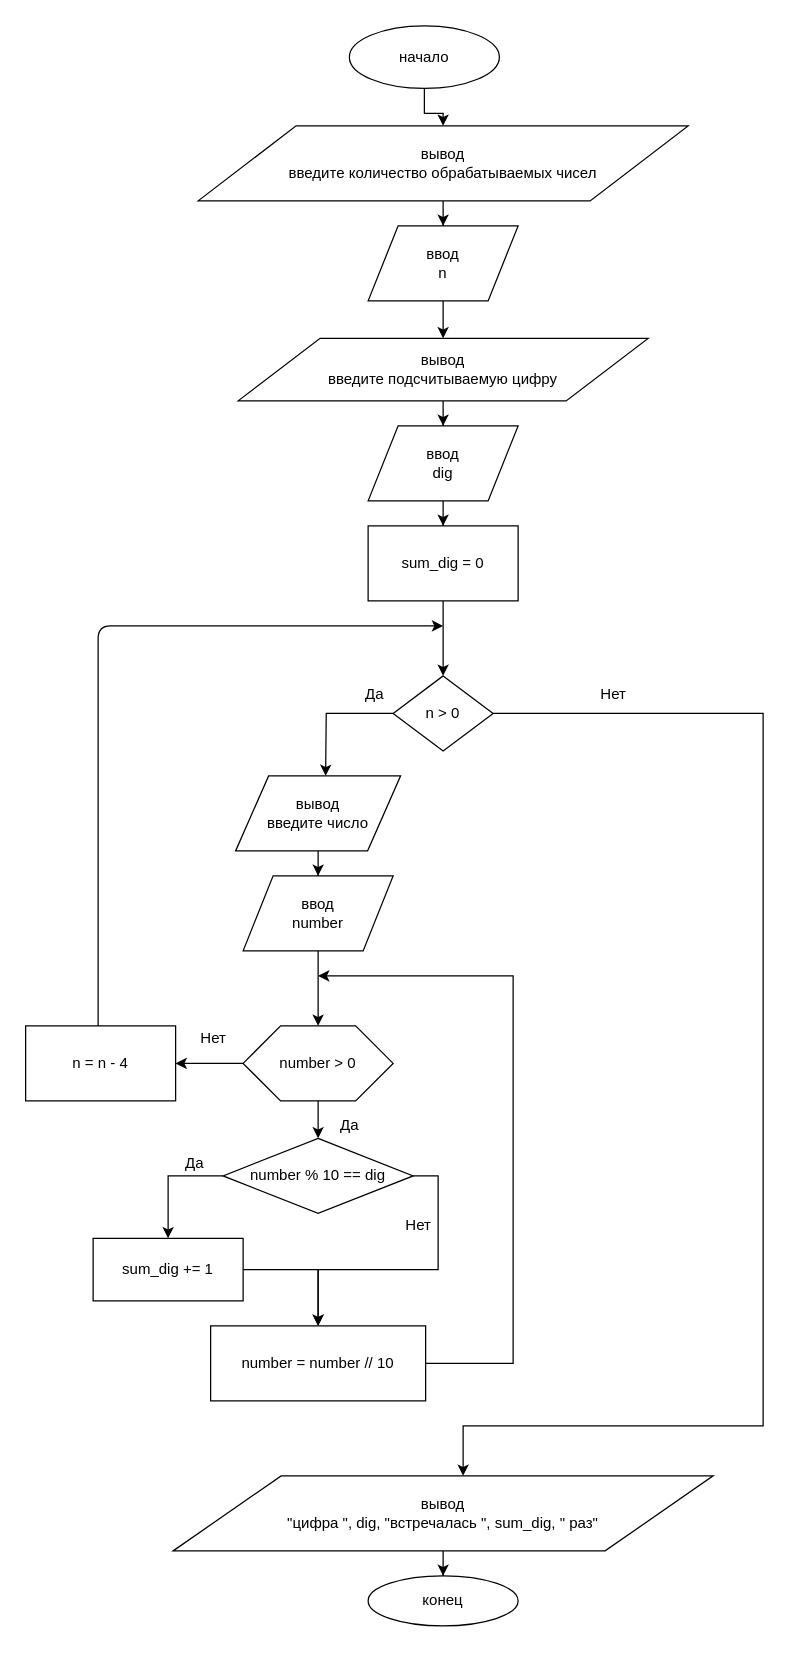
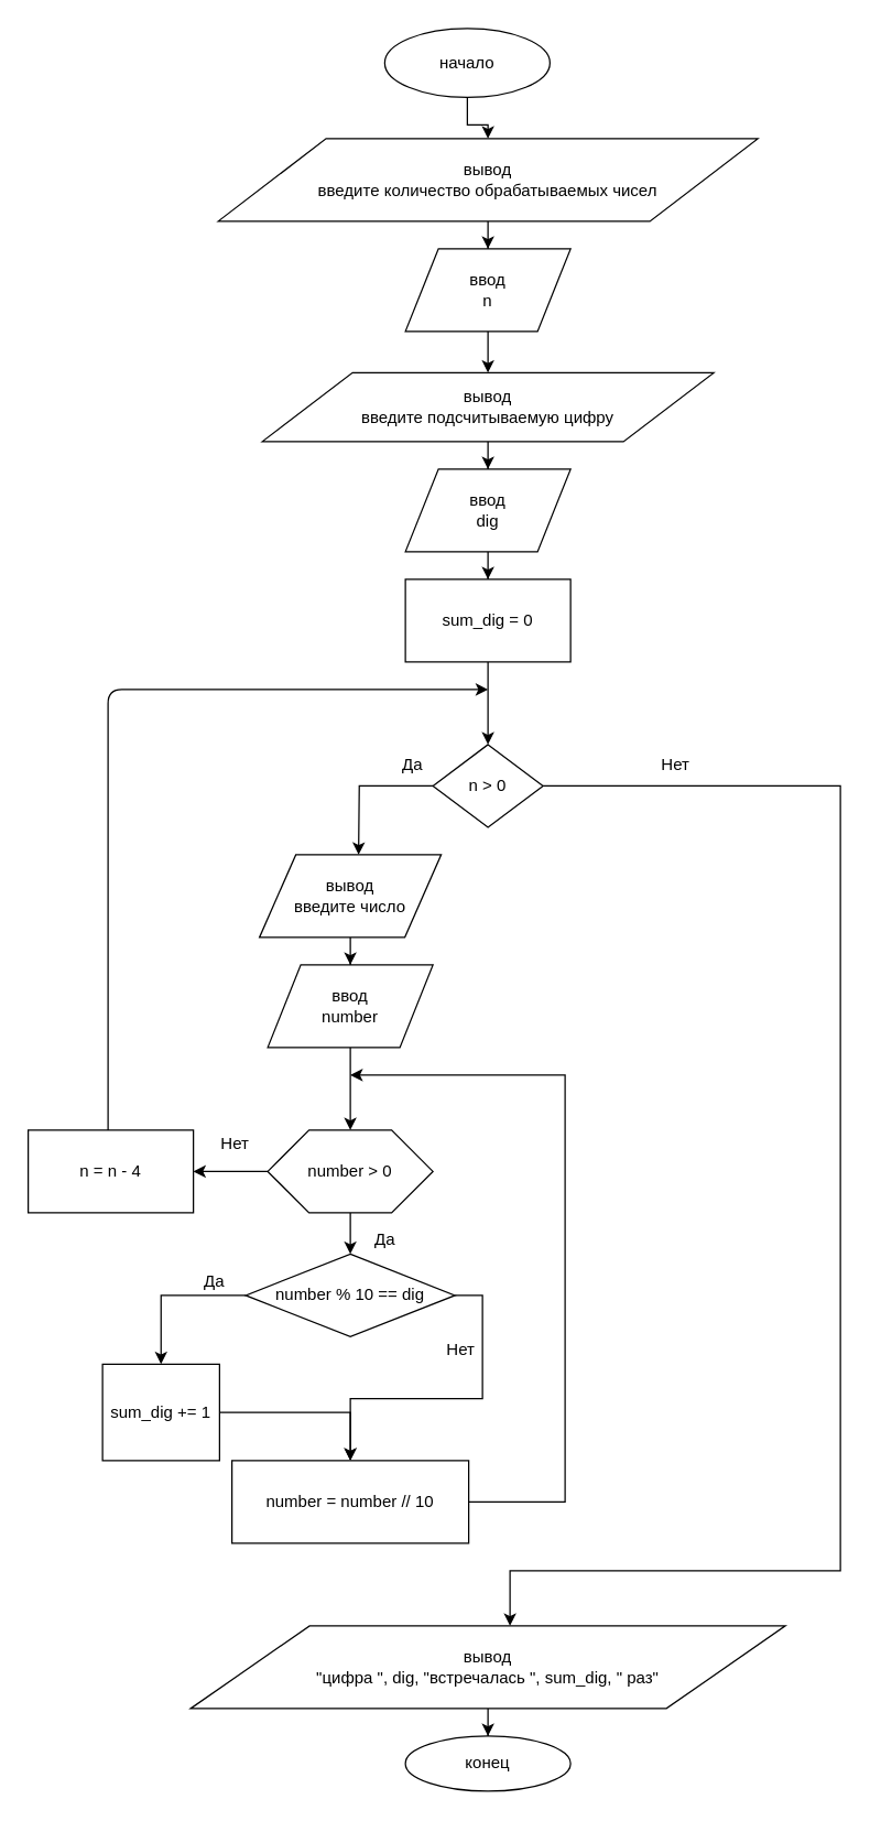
  <mxCell id="0" />
  <mxCell id="1" parent="0" />
  <mxCell id="2" value="" style="edgeStyle=orthogonalEdgeStyle;rounded=0;orthogonalLoop=1;jettySize=auto;html=1;" edge="1" parent="1" source="3" target="5"><mxGeometry relative="1" as="geometry" /></mxCell>
  <mxCell id="3" value="начало" style="ellipse;whiteSpace=wrap;html=1;" vertex="1" parent="1"><mxGeometry x="279" y="20" width="120" height="50" as="geometry" /></mxCell>
  <mxCell id="4" value="" style="edgeStyle=orthogonalEdgeStyle;rounded=0;orthogonalLoop=1;jettySize=auto;html=1;" edge="1" parent="1" source="5" target="7"><mxGeometry relative="1" as="geometry" /></mxCell>
  <mxCell id="5" value="&lt;div&gt;вывод&lt;/div&gt;&lt;div&gt;введите количество обрабатываемых чисел&lt;br&gt;&lt;/div&gt;" style="shape=parallelogram;perimeter=parallelogramPerimeter;whiteSpace=wrap;html=1;" vertex="1" parent="1"><mxGeometry x="158" y="100" width="392" height="60" as="geometry" /></mxCell>
  <mxCell id="6" value="" style="edgeStyle=orthogonalEdgeStyle;rounded=0;orthogonalLoop=1;jettySize=auto;html=1;" edge="1" parent="1" source="7" target="12"><mxGeometry relative="1" as="geometry" /></mxCell>
  <mxCell id="7" value="&lt;div&gt;ввод&lt;/div&gt;&lt;div&gt;n&lt;br&gt;&lt;/div&gt;" style="shape=parallelogram;perimeter=parallelogramPerimeter;whiteSpace=wrap;html=1;" vertex="1" parent="1"><mxGeometry x="294" y="180" width="120" height="60" as="geometry" /></mxCell>
  <mxCell id="8" style="edgeStyle=orthogonalEdgeStyle;rounded=0;orthogonalLoop=1;jettySize=auto;html=1;exitX=0;exitY=0.5;exitDx=0;exitDy=0;" edge="1" parent="1" source="10"><mxGeometry relative="1" as="geometry"><mxPoint x="260" y="620" as="targetPoint" /></mxGeometry></mxCell>
  <mxCell id="9" style="edgeStyle=orthogonalEdgeStyle;rounded=0;orthogonalLoop=1;jettySize=auto;html=1;exitX=1;exitY=0.5;exitDx=0;exitDy=0;" edge="1" parent="1" source="10" target="38"><mxGeometry relative="1" as="geometry"><mxPoint x="520" y="1160" as="targetPoint" /><Array as="points"><mxPoint x="610" y="570" /><mxPoint x="610" y="1140" /><mxPoint x="370" y="1140" /></Array></mxGeometry></mxCell>
  <mxCell id="10" value="n &amp;gt; 0" style="rhombus;whiteSpace=wrap;html=1;" vertex="1" parent="1"><mxGeometry x="314" y="540" width="80" height="60" as="geometry" /></mxCell>
  <mxCell id="11" value="" style="edgeStyle=orthogonalEdgeStyle;rounded=0;orthogonalLoop=1;jettySize=auto;html=1;" edge="1" parent="1" source="12" target="14"><mxGeometry relative="1" as="geometry" /></mxCell>
  <mxCell id="12" value="&lt;div&gt;вывод&lt;/div&gt;&lt;div&gt;введите подсчитываемую цифру&lt;br&gt;&lt;/div&gt;" style="shape=parallelogram;perimeter=parallelogramPerimeter;whiteSpace=wrap;html=1;" vertex="1" parent="1"><mxGeometry x="190" y="270" width="328" height="50" as="geometry" /></mxCell>
  <mxCell id="13" value="" style="edgeStyle=orthogonalEdgeStyle;rounded=0;orthogonalLoop=1;jettySize=auto;html=1;" edge="1" parent="1" source="14" target="27"><mxGeometry relative="1" as="geometry" /></mxCell>
  <mxCell id="14" value="&lt;div&gt;ввод&lt;/div&gt;&lt;div&gt;dig&lt;br&gt;&lt;/div&gt;" style="shape=parallelogram;perimeter=parallelogramPerimeter;whiteSpace=wrap;html=1;" vertex="1" parent="1"><mxGeometry x="294" y="340" width="120" height="60" as="geometry" /></mxCell>
  <mxCell id="15" value="" style="edgeStyle=orthogonalEdgeStyle;rounded=0;orthogonalLoop=1;jettySize=auto;html=1;" edge="1" parent="1" source="16" target="18"><mxGeometry relative="1" as="geometry" /></mxCell>
  <mxCell id="16" value="вывод&lt;br&gt;введите число" style="shape=parallelogram;perimeter=parallelogramPerimeter;whiteSpace=wrap;html=1;" vertex="1" parent="1"><mxGeometry x="188" y="620" width="132" height="60" as="geometry" /></mxCell>
  <mxCell id="17" value="" style="edgeStyle=orthogonalEdgeStyle;rounded=0;orthogonalLoop=1;jettySize=auto;html=1;" edge="1" parent="1" source="18" target="21"><mxGeometry relative="1" as="geometry" /></mxCell>
  <mxCell id="18" value="&lt;div&gt;ввод&lt;/div&gt;&lt;div&gt;number&lt;br&gt;&lt;/div&gt;" style="shape=parallelogram;perimeter=parallelogramPerimeter;whiteSpace=wrap;html=1;" vertex="1" parent="1"><mxGeometry x="194" y="700" width="120" height="60" as="geometry" /></mxCell>
  <mxCell id="19" value="" style="edgeStyle=orthogonalEdgeStyle;rounded=0;orthogonalLoop=1;jettySize=auto;html=1;" edge="1" parent="1" source="21" target="25"><mxGeometry relative="1" as="geometry" /></mxCell>
  <mxCell id="20" value="" style="edgeStyle=orthogonalEdgeStyle;rounded=0;orthogonalLoop=1;jettySize=auto;html=1;" edge="1" parent="1" source="21" target="35"><mxGeometry relative="1" as="geometry" /></mxCell>
  <mxCell id="21" value="number &amp;gt; 0" style="shape=hexagon;perimeter=hexagonPerimeter2;whiteSpace=wrap;html=1;" vertex="1" parent="1"><mxGeometry x="194" y="820" width="120" height="60" as="geometry" /></mxCell>
  <mxCell id="22" value="Нет" style="text;html=1;align=center;verticalAlign=middle;resizable=0;points=[];autosize=1;" vertex="1" parent="1"><mxGeometry x="150" y="820" width="40" height="20" as="geometry" /></mxCell>
  <mxCell id="23" style="edgeStyle=orthogonalEdgeStyle;rounded=0;orthogonalLoop=1;jettySize=auto;html=1;exitX=0;exitY=0.5;exitDx=0;exitDy=0;" edge="1" parent="1" source="25" target="29"><mxGeometry relative="1" as="geometry" /></mxCell>
  <mxCell id="24" style="edgeStyle=orthogonalEdgeStyle;rounded=0;orthogonalLoop=1;jettySize=auto;html=1;exitX=1;exitY=0.5;exitDx=0;exitDy=0;entryX=0.5;entryY=0;entryDx=0;entryDy=0;" edge="1" parent="1" source="25" target="34"><mxGeometry relative="1" as="geometry" /></mxCell>
  <mxCell id="25" value="number % 10 == dig" style="rhombus;whiteSpace=wrap;html=1;" vertex="1" parent="1"><mxGeometry x="178" y="910" width="152" height="60" as="geometry" /></mxCell>
  <mxCell id="26" value="" style="edgeStyle=orthogonalEdgeStyle;rounded=0;orthogonalLoop=1;jettySize=auto;html=1;" edge="1" parent="1" source="27" target="10"><mxGeometry relative="1" as="geometry"><mxPoint x="354" y="560" as="targetPoint" /></mxGeometry></mxCell>
  <mxCell id="27" value="sum_dig = 0" style="rounded=0;whiteSpace=wrap;html=1;" vertex="1" parent="1"><mxGeometry x="294" y="420" width="120" height="60" as="geometry" /></mxCell>
  <mxCell id="28" style="edgeStyle=orthogonalEdgeStyle;rounded=0;orthogonalLoop=1;jettySize=auto;html=1;exitX=1;exitY=0.5;exitDx=0;exitDy=0;entryX=0.5;entryY=0;entryDx=0;entryDy=0;" edge="1" parent="1" source="29" target="34"><mxGeometry relative="1" as="geometry" /></mxCell>
- <mxCell id="29" value="sum_dig += 1" style="rounded=0;whiteSpace=wrap;html=1;" vertex="1" parent="1"><mxGeometry x="74" y="990" width="120" height="50" as="geometry" /></mxCell>
+ <mxCell id="29" value="sum_dig += 1" style="rounded=0;whiteSpace=wrap;html=1;" vertex="1" parent="1"><mxGeometry x="74" y="990" width="85" height="70" as="geometry" /></mxCell>
  <mxCell id="30" value="Да" style="text;html=1;align=center;verticalAlign=middle;resizable=0;points=[];autosize=1;" vertex="1" parent="1"><mxGeometry x="264" y="890" width="30" height="20" as="geometry" /></mxCell>
  <mxCell id="31" value="Да" style="text;html=1;align=center;verticalAlign=middle;resizable=0;points=[];autosize=1;" vertex="1" parent="1"><mxGeometry x="140" y="920" width="30" height="20" as="geometry" /></mxCell>
  <mxCell id="32" value="Нет" style="text;html=1;align=center;verticalAlign=middle;resizable=0;points=[];autosize=1;" vertex="1" parent="1"><mxGeometry x="314" y="970" width="40" height="20" as="geometry" /></mxCell>
  <mxCell id="33" style="edgeStyle=orthogonalEdgeStyle;rounded=0;orthogonalLoop=1;jettySize=auto;html=1;exitX=1;exitY=0.5;exitDx=0;exitDy=0;" edge="1" parent="1" source="34"><mxGeometry relative="1" as="geometry"><mxPoint x="254" y="780" as="targetPoint" /><Array as="points"><mxPoint x="410" y="1090" /><mxPoint x="410" y="780" /><mxPoint x="314" y="780" /></Array></mxGeometry></mxCell>
  <mxCell id="34" value="number = number // 10" style="rounded=0;whiteSpace=wrap;html=1;" vertex="1" parent="1"><mxGeometry x="168" y="1060" width="172" height="60" as="geometry" /></mxCell>
  <mxCell id="35" value="n = n - 4" style="rounded=0;whiteSpace=wrap;html=1;" vertex="1" parent="1"><mxGeometry x="20" y="820" width="120" height="60" as="geometry" /></mxCell>
  <mxCell id="36" value="" style="endArrow=classic;html=1;" edge="1" parent="1"><mxGeometry width="50" height="50" relative="1" as="geometry"><mxPoint x="78" y="820" as="sourcePoint" /><mxPoint x="354" y="500" as="targetPoint" /><Array as="points"><mxPoint x="78" y="500" /></Array></mxGeometry></mxCell>
  <mxCell id="37" value="" style="edgeStyle=orthogonalEdgeStyle;rounded=0;orthogonalLoop=1;jettySize=auto;html=1;entryX=0.5;entryY=0;entryDx=0;entryDy=0;" edge="1" parent="1" source="38" target="39"><mxGeometry relative="1" as="geometry"><mxPoint x="354" y="1320" as="targetPoint" /></mxGeometry></mxCell>
  <mxCell id="38" value="вывод&lt;br&gt;&quot;цифра &quot;, dig, &quot;встречалась &quot;, sum_dig, &quot; раз&quot; " style="shape=parallelogram;perimeter=parallelogramPerimeter;whiteSpace=wrap;html=1;" vertex="1" parent="1"><mxGeometry x="138" y="1180" width="432" height="60" as="geometry" /></mxCell>
  <mxCell id="39" value="конец" style="ellipse;whiteSpace=wrap;html=1;" vertex="1" parent="1"><mxGeometry x="294" y="1260" width="120" height="40" as="geometry" /></mxCell>
  <mxCell id="40" value="Да" style="text;html=1;align=center;verticalAlign=middle;resizable=0;points=[];autosize=1;" vertex="1" parent="1"><mxGeometry x="284" y="545" width="30" height="20" as="geometry" /></mxCell>
  <mxCell id="41" value="Нет" style="text;html=1;align=center;verticalAlign=middle;resizable=0;points=[];autosize=1;" vertex="1" parent="1"><mxGeometry x="470" y="545" width="40" height="20" as="geometry" /></mxCell>
